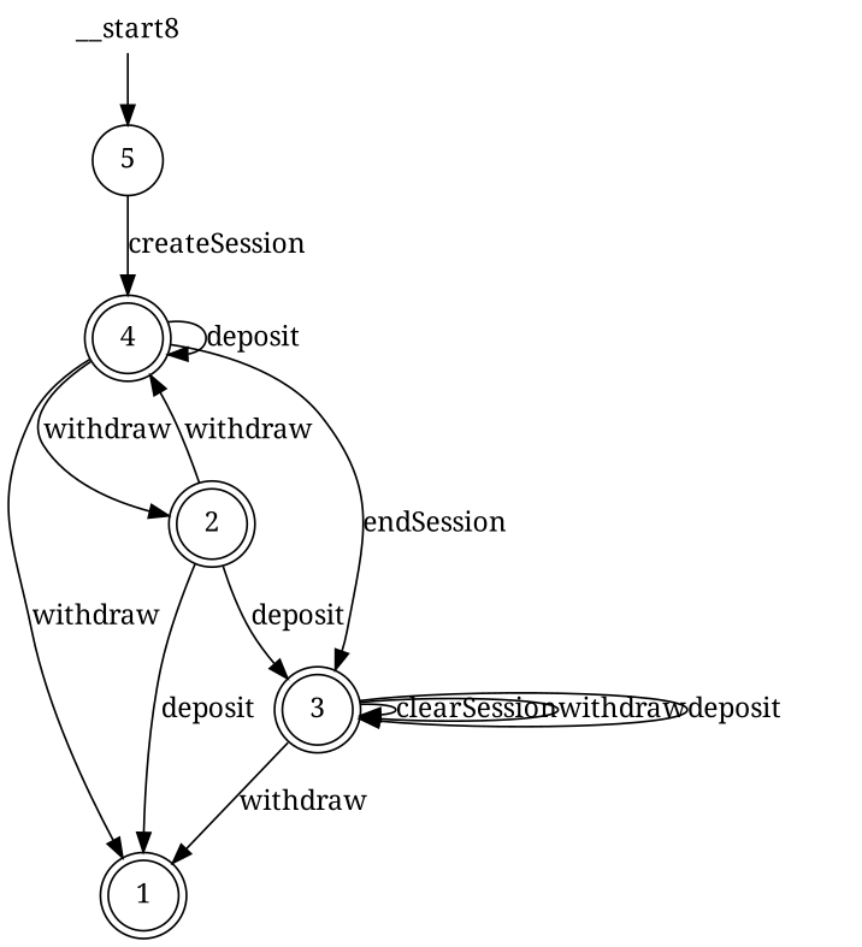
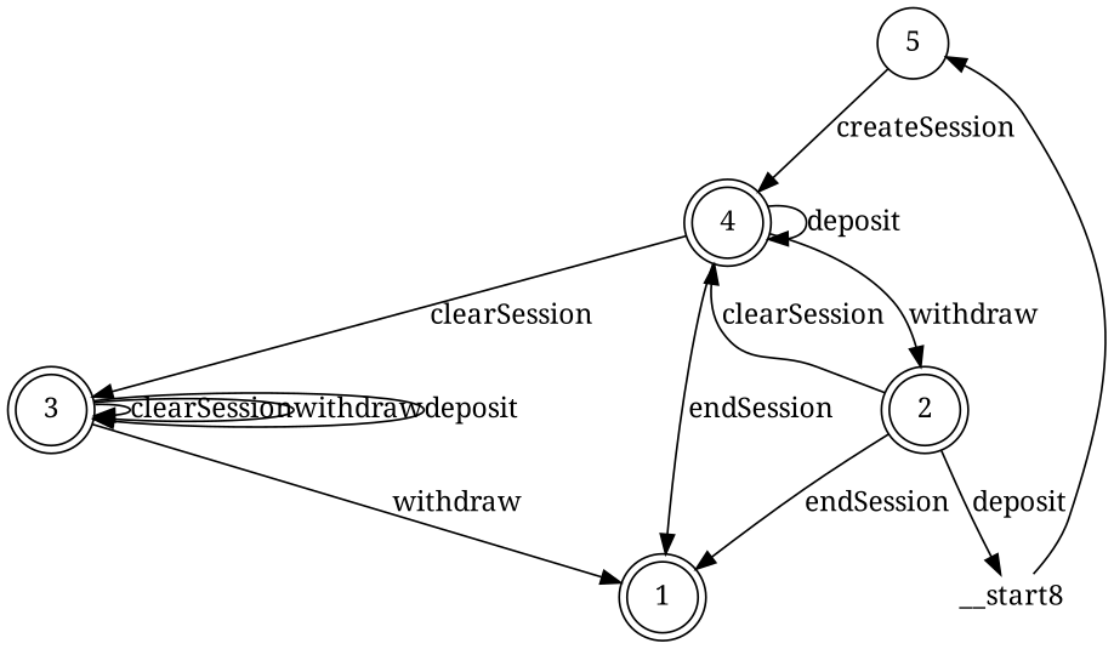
  digraph {
    fontname="Noto Serif"
    node [fontname="Noto Serif" shape=doublecircle]
    edge [fontname="Noto Serif"]
    n1 [label=5 shape=circle]
    n2 [label=4]
    n3 [label=1]
    n4 [label=2]
    n5 [label=3]
    n6 [height=0 label=__start8 shape=none width=0]
    n1 -> n2 [label=createSession]
    n2 -> n2 [label=deposit]
-   n2 -> n3 [label=withdraw]
+   n2 -> n3 [label=endSession]
    n2 -> n4 [label=withdraw]
-   n2 -> n5 [label=endSession]
-   n4 -> n2 [label=withdraw]
-   n4 -> n3 [label=deposit]
-   n4 -> n5 [label=deposit]
+   n2 -> n5 [label=clearSession]
+   n4 -> n2 [label=clearSession]
+   n4 -> n3 [label=endSession]
+   n4 -> n6 [label=deposit]
    n5 -> n3 [label=withdraw]
    n5 -> n5 [label=clearSession]
    n5 -> n5 [label=withdraw]
    n5 -> n5 [label=deposit]
    n6 -> n1
  }
